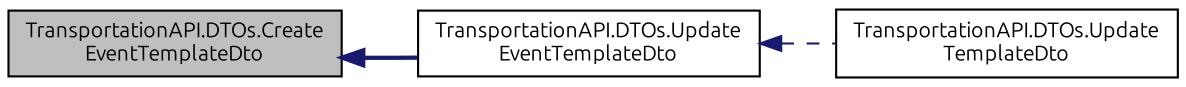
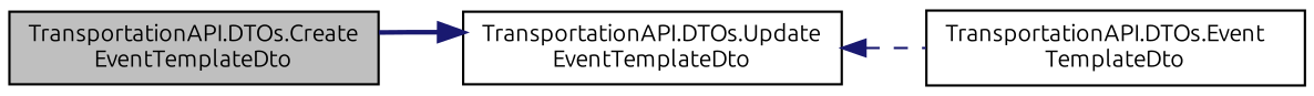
  digraph {
    fontname=Ubuntu
    rankdir=LR
    node [color=black fillcolor=white fontname=Ubuntu fontsize=10 shape=record style=filled]
    edge [color=midnightblue dir=back fontname=Ubuntu fontsize=10 labelfontname=Helvetica labelfontsize=10]
    n1 [fillcolor=grey75 fontcolor=black height=0.2 label="TransportationAPI.DTOs.Create\lEventTemplateDto" width=0.4]
    n2 [height=0.2 label="TransportationAPI.DTOs.Update\lEventTemplateDto" width=0.4]
-   n3 [height=0.2 label="TransportationAPI.DTOs.Update\lTemplateDto" width=0.4]
-   n1 -> n2 [style=bold]
+   n3 [height=0.2 label="TransportationAPI.DTOs.Event\lTemplateDto" width=0.4]
+   n2 -> n1 [style=bold]
    n2 -> n3 [style=dashed]
  }
